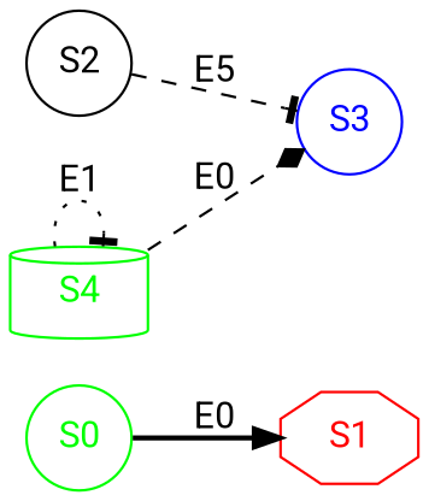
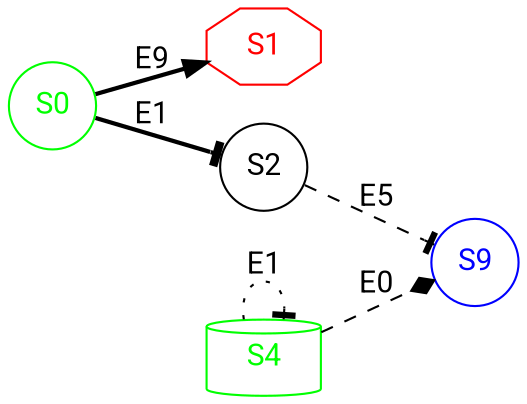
  digraph {
    fontname=Roboto
    rankdir=LR
    node [color=green fontcolor=green fontname=Roboto shape=circle]
    edge [arrowhead=tee fontname=Roboto style=bold]
    S1 [color=red fontcolor=red shape=octagon]
    S0
    S2 [color="" fontcolor=""]
-   S3 [color=blue fontcolor=blue]
+   S3 [color=blue fontcolor=blue label=S9]
    S4 [shape=cylinder]
-   S0 -> S1 [arrowhead=normal label=E0]
+   S0 -> S1 [arrowhead=normal label=E9]
+   S0 -> S2 [label=E1]
    S2 -> S3 [label=E5 style=dashed]
    S4 -> S3 [arrowhead=diamond label=E0 style=dashed]
    S4 -> S4 [label=E1 style=dotted]
  }
